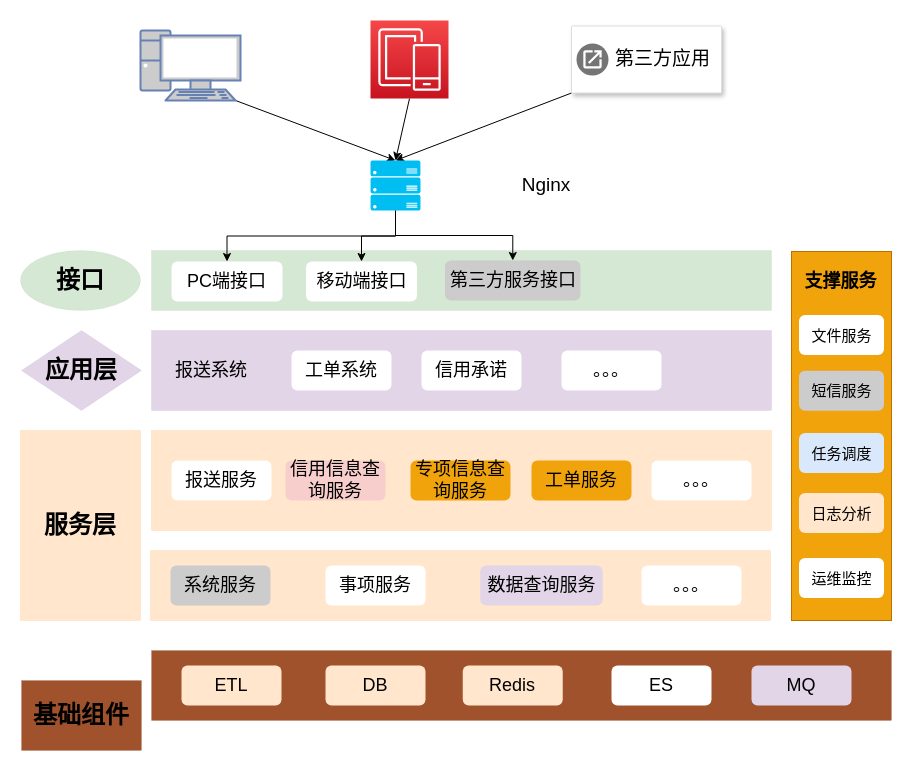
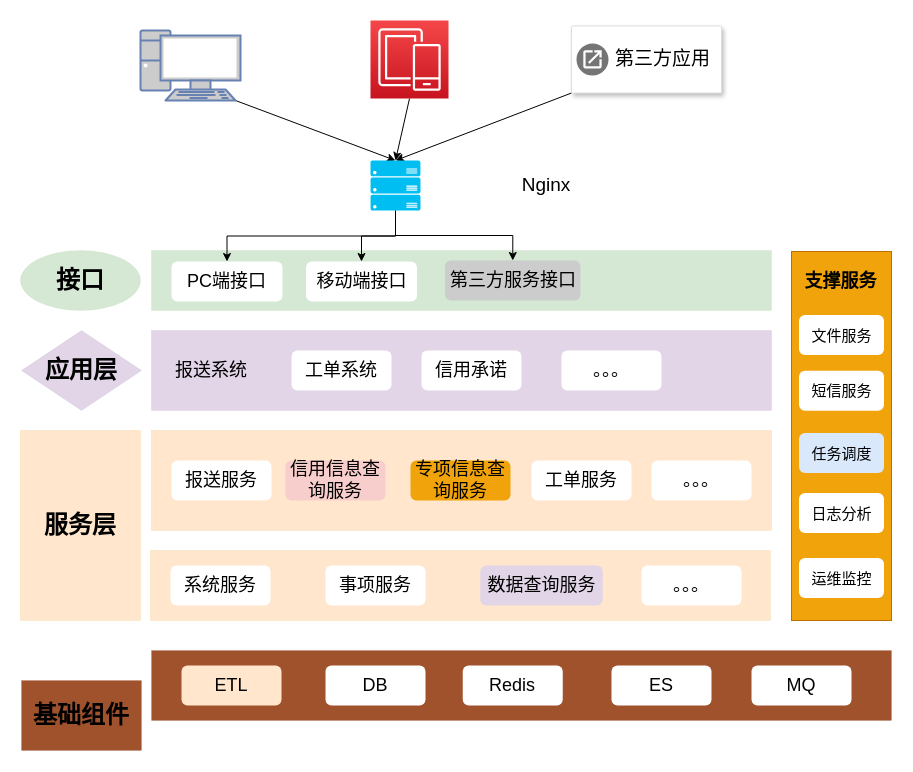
  <mxCell id="0" />
  <mxCell id="1" parent="0" />
  <mxCell id="2" value="基础组件" style="rounded=0;whiteSpace=wrap;html=1;fontSize=24;fillColor=#a0522d;fontColor=#000000;strokeWidth=0;fontStyle=1;strokeColor=#6D1F00;" parent="1" vertex="1"><mxGeometry x="21" y="680" width="120" height="70" as="geometry" /></mxCell>
  <mxCell id="3" value="" style="rounded=0;whiteSpace=wrap;html=1;fontSize=18;fillColor=#a0522d;strokeColor=#6D1F00;strokeWidth=0;fontColor=#ffffff;" parent="1" vertex="1"><mxGeometry x="151" y="650" width="740" height="70" as="geometry" /></mxCell>
  <mxCell id="4" value="ETL" style="rounded=1;fontSize=18;direction=west;whiteSpace=wrap;html=1;horizontal=0;verticalAlign=middle;flipH=0;flipV=0;rotation=90;strokeColor=none;fillColor=#ffe6cc;" parent="1" vertex="1"><mxGeometry x="211" y="635" width="40" height="100" as="geometry" /></mxCell>
- <mxCell id="5" value="DB" style="rounded=1;fontSize=18;direction=west;whiteSpace=wrap;html=1;horizontal=0;verticalAlign=middle;flipH=0;flipV=0;rotation=90;strokeColor=none;fillColor=#ffe6cc;" parent="1" vertex="1"><mxGeometry x="355" y="635" width="40" height="100" as="geometry" /></mxCell>
- <mxCell id="6" value="Redis" style="rounded=1;fontSize=18;direction=west;whiteSpace=wrap;html=1;horizontal=0;verticalAlign=middle;flipH=0;flipV=0;rotation=90;strokeColor=none;fillColor=#ffe6cc;" parent="1" vertex="1"><mxGeometry x="492.25" y="635" width="40" height="100" as="geometry" /></mxCell>
+ <mxCell id="5" value="DB" style="rounded=1;fontSize=18;direction=west;whiteSpace=wrap;html=1;horizontal=0;verticalAlign=middle;flipH=0;flipV=0;rotation=90;strokeColor=none;" parent="1" vertex="1"><mxGeometry x="355" y="635" width="40" height="100" as="geometry" /></mxCell>
+ <mxCell id="6" value="Redis" style="rounded=1;fontSize=18;direction=west;whiteSpace=wrap;html=1;horizontal=0;verticalAlign=middle;flipH=0;flipV=0;rotation=90;strokeColor=none;" parent="1" vertex="1"><mxGeometry x="492.25" y="635" width="40" height="100" as="geometry" /></mxCell>
  <mxCell id="7" value="ES" style="rounded=1;fontSize=18;direction=west;whiteSpace=wrap;html=1;horizontal=0;verticalAlign=middle;flipH=0;flipV=0;rotation=90;strokeColor=none;" parent="1" vertex="1"><mxGeometry x="641" y="635" width="40" height="100" as="geometry" /></mxCell>
- <mxCell id="8" value="MQ" style="rounded=1;fontSize=18;direction=west;whiteSpace=wrap;html=1;horizontal=0;verticalAlign=middle;flipH=0;flipV=0;rotation=90;strokeColor=none;fillColor=#e1d5e7;" parent="1" vertex="1"><mxGeometry x="781" y="635" width="40" height="100" as="geometry" /></mxCell>
+ <mxCell id="8" value="MQ" style="rounded=1;fontSize=18;direction=west;whiteSpace=wrap;html=1;horizontal=0;verticalAlign=middle;flipH=0;flipV=0;rotation=90;strokeColor=none;" parent="1" vertex="1"><mxGeometry x="781" y="635" width="40" height="100" as="geometry" /></mxCell>
  <mxCell id="9" value="服务层" style="rounded=0;whiteSpace=wrap;html=1;fontSize=24;fillColor=#ffe6cc;strokeWidth=0;fontStyle=1;strokeColor=#d79b00;dashed=1;" parent="1" vertex="1"><mxGeometry x="20" y="430" width="120" height="190" as="geometry" /></mxCell>
  <mxCell id="10" value="" style="rounded=0;whiteSpace=wrap;html=1;fontSize=18;fillColor=#ffe6cc;strokeColor=#d79b00;strokeWidth=0;" parent="1" vertex="1"><mxGeometry x="150" y="550" width="620" height="70" as="geometry" /></mxCell>
- <mxCell id="11" value="系统服务" style="rounded=1;fontSize=18;direction=west;whiteSpace=wrap;html=1;horizontal=0;verticalAlign=middle;flipH=0;flipV=0;rotation=90;strokeColor=none;fillColor=#cccccc;" parent="1" vertex="1"><mxGeometry x="200" y="535" width="40" height="100" as="geometry" /></mxCell>
+ <mxCell id="11" value="系统服务" style="rounded=1;fontSize=18;direction=west;whiteSpace=wrap;html=1;horizontal=0;verticalAlign=middle;flipH=0;flipV=0;rotation=90;strokeColor=none;" parent="1" vertex="1"><mxGeometry x="200" y="535" width="40" height="100" as="geometry" /></mxCell>
  <mxCell id="12" value="事项服务" style="rounded=1;fontSize=18;direction=west;whiteSpace=wrap;html=1;horizontal=0;verticalAlign=middle;flipH=0;flipV=0;rotation=90;strokeColor=none;" parent="1" vertex="1"><mxGeometry x="355" y="535" width="40" height="100" as="geometry" /></mxCell>
  <mxCell id="13" value="数据查询服务" style="rounded=1;fontSize=18;direction=west;whiteSpace=wrap;html=1;horizontal=0;verticalAlign=middle;flipH=0;flipV=0;rotation=90;strokeColor=none;fillColor=#e1d5e7;" parent="1" vertex="1"><mxGeometry x="521" y="523.75" width="40" height="122.5" as="geometry" /></mxCell>
  <mxCell id="14" value="" style="rounded=0;whiteSpace=wrap;html=1;fontSize=18;fillColor=#ffe6cc;strokeColor=#d79b00;strokeWidth=0;" parent="1" vertex="1"><mxGeometry x="151" y="430" width="620" height="100" as="geometry" /></mxCell>
  <mxCell id="15" value="。。。" style="rounded=1;fontSize=18;direction=west;whiteSpace=wrap;html=1;horizontal=0;verticalAlign=middle;flipH=0;flipV=0;rotation=90;strokeColor=none;" parent="1" vertex="1"><mxGeometry x="671" y="535" width="40" height="100" as="geometry" /></mxCell>
  <mxCell id="16" value="报送服务" style="rounded=1;fontSize=18;direction=west;whiteSpace=wrap;html=1;horizontal=0;verticalAlign=middle;flipH=0;flipV=0;rotation=90;strokeColor=none;" parent="1" vertex="1"><mxGeometry x="201" y="430" width="40" height="100" as="geometry" /></mxCell>
  <mxCell id="17" value="信用信息查询服务" style="rounded=1;fontSize=18;direction=west;whiteSpace=wrap;html=1;horizontal=0;verticalAlign=middle;flipH=0;flipV=0;rotation=90;strokeColor=none;fillColor=#f8cecc;" parent="1" vertex="1"><mxGeometry x="315" y="430" width="40" height="100" as="geometry" /></mxCell>
  <mxCell id="18" value="专项信息查询服务" style="rounded=1;fontSize=18;direction=west;whiteSpace=wrap;html=1;horizontal=0;verticalAlign=middle;flipH=0;flipV=0;rotation=90;strokeColor=none;fillColor=#f0a30a;" parent="1" vertex="1"><mxGeometry x="440" y="430" width="40" height="100" as="geometry" /></mxCell>
  <mxCell id="19" value="。。。" style="rounded=1;fontSize=18;direction=west;whiteSpace=wrap;html=1;horizontal=0;verticalAlign=middle;flipH=0;flipV=0;rotation=90;strokeColor=none;" parent="1" vertex="1"><mxGeometry x="681" y="430" width="40" height="100" as="geometry" /></mxCell>
- <mxCell id="20" value="工单服务" style="rounded=1;fontSize=18;direction=west;whiteSpace=wrap;html=1;horizontal=0;verticalAlign=middle;flipH=0;flipV=0;rotation=90;strokeColor=none;fillColor=#f0a30a;" parent="1" vertex="1"><mxGeometry x="561" y="430" width="40" height="100" as="geometry" /></mxCell>
+ <mxCell id="20" value="工单服务" style="rounded=1;fontSize=18;direction=west;whiteSpace=wrap;html=1;horizontal=0;verticalAlign=middle;flipH=0;flipV=0;rotation=90;strokeColor=none;" parent="1" vertex="1"><mxGeometry x="561" y="430" width="40" height="100" as="geometry" /></mxCell>
  <mxCell id="21" value="应用层" style="rhombus;whiteSpace=wrap;html=1;fontSize=24;fillColor=#e1d5e7;strokeWidth=0;fontStyle=1;strokeColor=#9673a6;" parent="1" vertex="1"><mxGeometry x="21" y="330" width="120" height="80" as="geometry" /></mxCell>
  <mxCell id="22" value="" style="rounded=0;whiteSpace=wrap;html=1;fontSize=18;fillColor=#e1d5e7;strokeColor=#9673a6;strokeWidth=0;" parent="1" vertex="1"><mxGeometry x="151" y="330" width="620" height="80" as="geometry" /></mxCell>
  <mxCell id="23" value="报送系统" style="rounded=1;fontSize=18;direction=west;whiteSpace=wrap;html=1;horizontal=0;verticalAlign=middle;flipH=0;flipV=0;rotation=90;strokeColor=none;fillColor=#e1d5e7;" parent="1" vertex="1"><mxGeometry x="191" y="320" width="40" height="100" as="geometry" /></mxCell>
  <mxCell id="24" value="工单系统" style="rounded=1;fontSize=18;direction=west;whiteSpace=wrap;html=1;horizontal=0;verticalAlign=middle;flipH=0;flipV=0;rotation=90;strokeColor=none;" parent="1" vertex="1"><mxGeometry x="321" y="320" width="40" height="100" as="geometry" /></mxCell>
  <mxCell id="25" value="信用承诺" style="rounded=1;fontSize=18;direction=west;whiteSpace=wrap;html=1;horizontal=0;verticalAlign=middle;flipH=0;flipV=0;rotation=90;strokeColor=none;" parent="1" vertex="1"><mxGeometry x="451" y="320" width="40" height="100" as="geometry" /></mxCell>
  <mxCell id="26" value="接口" style="ellipse;whiteSpace=wrap;html=1;fontSize=24;fillColor=#d5e8d4;strokeWidth=0;fontStyle=1;strokeColor=#82b366;" vertex="1" parent="1"><mxGeometry x="20" y="250" width="120" height="60" as="geometry" /></mxCell>
  <mxCell id="27" value="" style="rounded=0;whiteSpace=wrap;html=1;fontSize=18;fillColor=#d5e8d4;strokeColor=#82b366;strokeWidth=0;" vertex="1" parent="1"><mxGeometry x="151" y="250" width="620" height="60" as="geometry" /></mxCell>
  <mxCell id="28" value="PC端接口" style="rounded=1;fontSize=18;direction=west;whiteSpace=wrap;html=1;horizontal=0;verticalAlign=middle;flipH=0;flipV=0;rotation=90;strokeColor=none;" vertex="1" parent="1"><mxGeometry x="206.5" y="225.5" width="40" height="111" as="geometry" /></mxCell>
  <mxCell id="29" value="。。。" style="rounded=1;fontSize=18;direction=west;whiteSpace=wrap;html=1;horizontal=0;verticalAlign=middle;flipH=0;flipV=0;rotation=90;strokeColor=none;" vertex="1" parent="1"><mxGeometry x="591" y="320" width="40" height="100" as="geometry" /></mxCell>
  <mxCell id="30" value="移动端接口" style="rounded=1;fontSize=18;direction=west;whiteSpace=wrap;html=1;horizontal=0;verticalAlign=middle;flipH=0;flipV=0;rotation=90;strokeColor=none;" vertex="1" parent="1"><mxGeometry x="341" y="225.5" width="40" height="111" as="geometry" /></mxCell>
  <mxCell id="31" value="第三方服务接口" style="rounded=1;fontSize=18;direction=west;whiteSpace=wrap;html=1;horizontal=0;verticalAlign=middle;flipH=0;flipV=0;rotation=90;strokeColor=none;fillColor=#cccccc;" vertex="1" parent="1"><mxGeometry x="492.25" y="212.25" width="40" height="135.5" as="geometry" /></mxCell>
  <mxCell id="32" style="rounded=0;orthogonalLoop=1;jettySize=auto;html=1;exitX=0.95;exitY=1;exitDx=0;exitDy=0;exitPerimeter=0;entryX=0.5;entryY=0;entryDx=0;entryDy=0;entryPerimeter=0;fontSize=19;" edge="1" parent="1" source="33" target="42"><mxGeometry relative="1" as="geometry" /></mxCell>
  <mxCell id="33" value="" style="fontColor=#0066CC;verticalAlign=top;verticalLabelPosition=bottom;labelPosition=center;align=center;html=1;outlineConnect=0;fillColor=#CCCCCC;strokeColor=#6881B3;gradientColor=none;gradientDirection=north;strokeWidth=2;shape=mxgraph.networks.pc;" vertex="1" parent="1"><mxGeometry x="140" y="30" width="100" height="70" as="geometry" /></mxCell>
  <mxCell id="34" style="edgeStyle=none;rounded=0;orthogonalLoop=1;jettySize=auto;html=1;exitX=0.5;exitY=1;exitDx=0;exitDy=0;exitPerimeter=0;entryX=0.5;entryY=0;entryDx=0;entryDy=0;entryPerimeter=0;fontSize=19;" edge="1" parent="1" source="35" target="42"><mxGeometry relative="1" as="geometry" /></mxCell>
  <mxCell id="35" value="" style="sketch=0;points=[[0,0,0],[0.25,0,0],[0.5,0,0],[0.75,0,0],[1,0,0],[0,1,0],[0.25,1,0],[0.5,1,0],[0.75,1,0],[1,1,0],[0,0.25,0],[0,0.5,0],[0,0.75,0],[1,0.25,0],[1,0.5,0],[1,0.75,0]];outlineConnect=0;fontColor=#232F3E;gradientColor=#F54749;gradientDirection=north;fillColor=#C7131F;strokeColor=#ffffff;dashed=0;verticalLabelPosition=bottom;verticalAlign=top;align=center;html=1;fontSize=12;fontStyle=0;aspect=fixed;shape=mxgraph.aws4.resourceIcon;resIcon=mxgraph.aws4.mobile;" vertex="1" parent="1"><mxGeometry x="370" y="20" width="78" height="78" as="geometry" /></mxCell>
  <mxCell id="36" style="edgeStyle=none;rounded=0;orthogonalLoop=1;jettySize=auto;html=1;exitX=0;exitY=1;exitDx=0;exitDy=0;entryX=0.5;entryY=0;entryDx=0;entryDy=0;entryPerimeter=0;fontSize=19;" edge="1" parent="1" source="37" target="42"><mxGeometry relative="1" as="geometry" /></mxCell>
  <mxCell id="37" value="" style="strokeColor=#dddddd;shadow=1;strokeWidth=1;rounded=1;absoluteArcSize=1;arcSize=2;fontSize=22;" vertex="1" parent="1"><mxGeometry x="571" y="25.5" width="150" height="67" as="geometry" /></mxCell>
  <mxCell id="38" value="第三方应用" style="sketch=0;dashed=0;connectable=0;html=1;fillColor=#757575;strokeColor=none;shape=mxgraph.gcp2.application_system;part=1;labelPosition=right;verticalLabelPosition=middle;align=left;verticalAlign=middle;spacingLeft=5;fontSize=19;" vertex="1" parent="37"><mxGeometry y="0.5" width="32" height="32" relative="1" as="geometry"><mxPoint x="5" y="-16" as="offset" /></mxGeometry></mxCell>
  <mxCell id="39" value="" style="edgeStyle=orthogonalEdgeStyle;rounded=0;orthogonalLoop=1;jettySize=auto;html=1;fontSize=19;exitX=0.5;exitY=1;exitDx=0;exitDy=0;exitPerimeter=0;" edge="1" parent="1" source="42" target="31"><mxGeometry relative="1" as="geometry" /></mxCell>
  <mxCell id="40" style="edgeStyle=orthogonalEdgeStyle;rounded=0;orthogonalLoop=1;jettySize=auto;html=1;exitX=0.5;exitY=1;exitDx=0;exitDy=0;exitPerimeter=0;fontSize=19;" edge="1" parent="1" source="42" target="28"><mxGeometry relative="1" as="geometry" /></mxCell>
  <mxCell id="41" style="edgeStyle=orthogonalEdgeStyle;rounded=0;orthogonalLoop=1;jettySize=auto;html=1;exitX=0.5;exitY=1;exitDx=0;exitDy=0;exitPerimeter=0;entryX=1;entryY=0.5;entryDx=0;entryDy=0;fontSize=19;" edge="1" parent="1" source="42" target="30"><mxGeometry relative="1" as="geometry" /></mxCell>
  <mxCell id="42" value="" style="verticalLabelPosition=bottom;html=1;verticalAlign=top;align=center;strokeColor=none;fillColor=#00BEF2;shape=mxgraph.azure.server_rack;fontSize=19;" vertex="1" parent="1"><mxGeometry x="370" y="160" width="50" height="50" as="geometry" /></mxCell>
  <mxCell id="43" value="Nginx" style="text;html=1;strokeColor=none;fillColor=none;align=center;verticalAlign=middle;whiteSpace=wrap;rounded=0;fontSize=19;" vertex="1" parent="1"><mxGeometry x="516" y="170" width="60" height="30" as="geometry" /></mxCell>
  <mxCell id="44" value="" style="rounded=0;whiteSpace=wrap;html=1;fontSize=19;fillColor=#f0a30a;fontColor=#000000;strokeColor=#BD7000;" vertex="1" parent="1"><mxGeometry x="791" y="251" width="100" height="369" as="geometry" /></mxCell>
  <mxCell id="45" value="支撑服务" style="rounded=0;fontSize=18;direction=west;whiteSpace=wrap;html=1;horizontal=0;verticalAlign=middle;flipH=0;flipV=0;rotation=90;strokeColor=none;opacity=0;fontStyle=1" vertex="1" parent="1"><mxGeometry x="821" y="243.43" width="40" height="75.13" as="geometry" /></mxCell>
  <mxCell id="46" value="文件服务" style="rounded=1;fontSize=15;direction=west;whiteSpace=wrap;html=1;horizontal=0;verticalAlign=middle;flipH=0;flipV=0;rotation=90;strokeColor=none;" vertex="1" parent="1"><mxGeometry x="821" y="292" width="40" height="85" as="geometry" /></mxCell>
- <mxCell id="47" value="短信服务" style="rounded=1;fontSize=15;direction=west;whiteSpace=wrap;html=1;horizontal=0;verticalAlign=middle;flipH=0;flipV=0;rotation=90;strokeColor=none;fillColor=#cccccc;" vertex="1" parent="1"><mxGeometry x="821" y="347.75" width="40" height="85" as="geometry" /></mxCell>
+ <mxCell id="47" value="短信服务" style="rounded=1;fontSize=15;direction=west;whiteSpace=wrap;html=1;horizontal=0;verticalAlign=middle;flipH=0;flipV=0;rotation=90;strokeColor=none;" vertex="1" parent="1"><mxGeometry x="821" y="347.75" width="40" height="85" as="geometry" /></mxCell>
  <mxCell id="48" value="任务调度" style="rounded=1;fontSize=15;direction=west;whiteSpace=wrap;html=1;horizontal=0;verticalAlign=middle;flipH=0;flipV=0;rotation=90;strokeColor=none;fillColor=#dae8fc;" vertex="1" parent="1"><mxGeometry x="821" y="410" width="40" height="85" as="geometry" /></mxCell>
- <mxCell id="49" value="日志分析" style="rounded=1;fontSize=15;direction=west;whiteSpace=wrap;html=1;horizontal=0;verticalAlign=middle;flipH=0;flipV=0;rotation=90;strokeColor=none;fillColor=#ffe6cc;" vertex="1" parent="1"><mxGeometry x="821" y="470" width="40" height="85" as="geometry" /></mxCell>
+ <mxCell id="49" value="日志分析" style="rounded=1;fontSize=15;direction=west;whiteSpace=wrap;html=1;horizontal=0;verticalAlign=middle;flipH=0;flipV=0;rotation=90;strokeColor=none;" vertex="1" parent="1"><mxGeometry x="821" y="470" width="40" height="85" as="geometry" /></mxCell>
  <mxCell id="50" value="运维监控" style="rounded=1;fontSize=15;direction=west;whiteSpace=wrap;html=1;horizontal=0;verticalAlign=middle;flipH=0;flipV=0;rotation=90;strokeColor=none;" vertex="1" parent="1"><mxGeometry x="821" y="535" width="40" height="85" as="geometry" /></mxCell>
